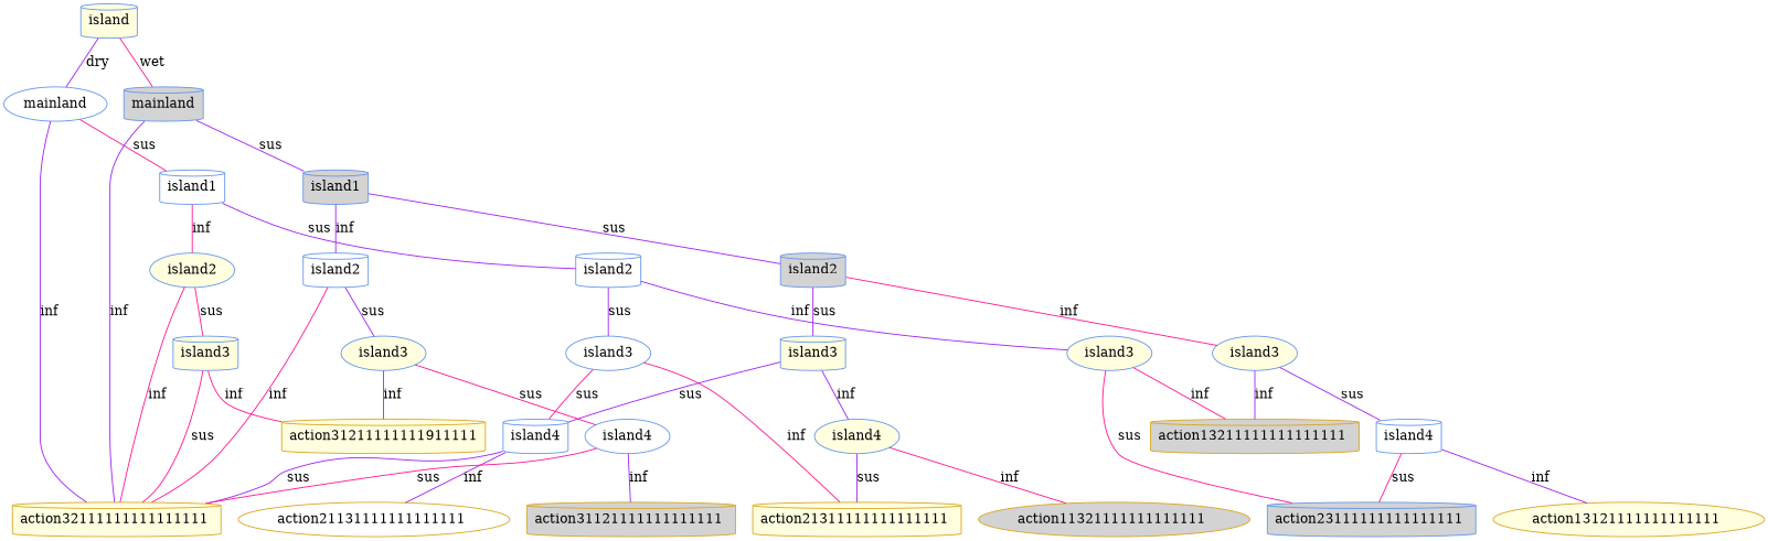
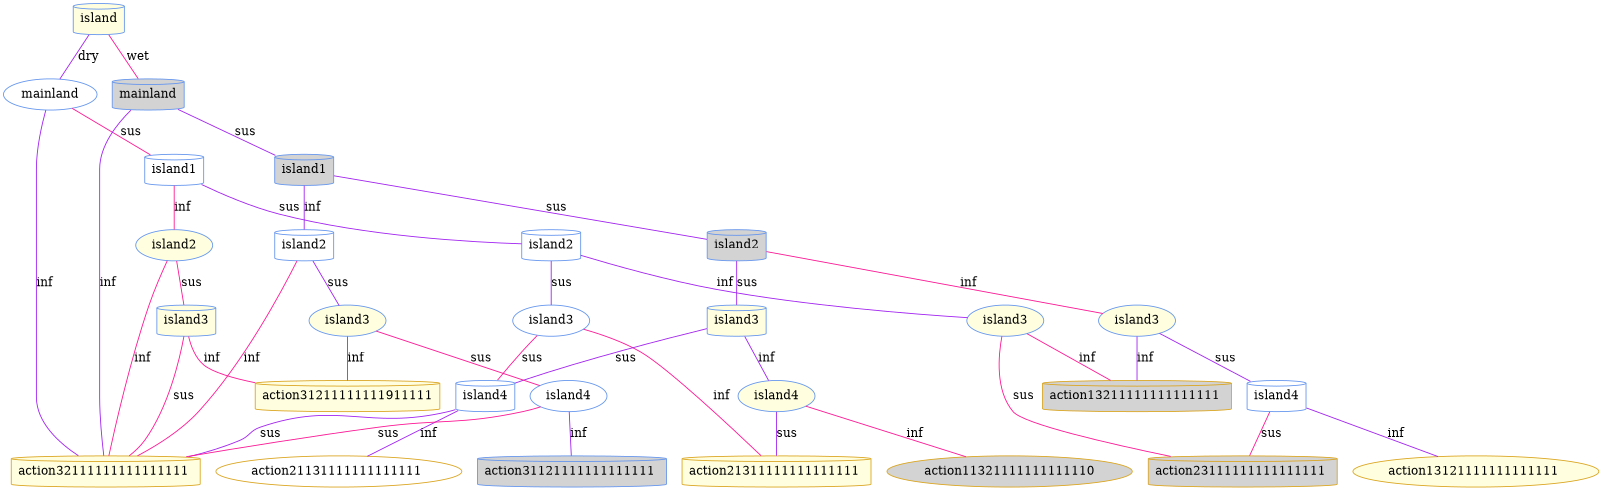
  digraph {
    node [color=cornflowerblue fillcolor=lightyellow shape=cylinder style=filled]
    edge [color=purple dir=none]
    n1 [label=island]
    n2 [fillcolor=white label=mainland shape=ellipse]
    n3 [fillcolor=white label=island1]
    n4 [fillcolor=white label=island2]
    n5 [fillcolor=white label=island3 shape=ellipse]
    n6 [fillcolor=white label=island4]
    n7 [color=goldenrod label="action32111111111111111 "]
    n8 [color=goldenrod fillcolor=white label="action21131111111111111 " shape=ellipse]
    n9 [color=goldenrod label="action21311111111111111 "]
    n10 [label=island3 shape=ellipse]
-   n11 [fillcolor=lightgrey label="action23111111111111111 "]
+   n11 [color=goldenrod fillcolor=lightgrey label="action23111111111111111 "]
    n12 [color=goldenrod fillcolor=lightgrey label="action13211111111111111 "]
    n13 [label=island2 shape=ellipse]
    n14 [label=island3]
    n15 [color=goldenrod label=action31211111111911111]
    n16 [fillcolor=lightgrey label=mainland]
    n17 [fillcolor=lightgrey label=island1]
    n18 [fillcolor=lightgrey label=island2]
    n19 [label=island3]
    n20 [label=island4 shape=ellipse]
-   n21 [color=goldenrod fillcolor=lightgrey label="action11321111111111111 " shape=ellipse]
+   n21 [color=goldenrod fillcolor=lightgrey label=action11321111111111110 shape=ellipse]
    n22 [label=island3 shape=ellipse]
    n23 [fillcolor=white label=island4]
    n24 [color=goldenrod label="action13121111111111111 " shape=ellipse]
    n25 [fillcolor=white label=island2]
    n26 [label=island3 shape=ellipse]
    n27 [fillcolor=white label=island4 shape=ellipse]
-   n28 [color=goldenrod fillcolor=lightgrey label="action31121111111111111 "]
+   n28 [fillcolor=lightgrey label="action31121111111111111 "]
    subgraph sub_1 {
      rank=same
      n1
    }
    subgraph sub_2 {
      rank=same
      n2
    }
    subgraph sub_3 {
      rank=same
      n3
    }
    subgraph sub_4 {
      rank=same
      n4
    }
    subgraph sub_5 {
      rank=same
      n5
    }
    subgraph sub_6 {
      rank=same
      n6
    }
    subgraph sub_7 {
      rank=same
      n7
    }
    subgraph sub_8 {
      rank=same
      n8
    }
    subgraph sub_9 {
      rank=same
      n9
    }
    subgraph sub_10 {
      rank=same
      n10
    }
    subgraph sub_11 {
      rank=same
      n11
    }
    subgraph sub_12 {
      rank=same
      n12
    }
    subgraph sub_13 {
      rank=same
      n13
    }
    subgraph sub_14 {
      rank=same
      n14
    }
    subgraph sub_15 {
      rank=same
      n15
    }
    subgraph sub_16 {
      rank=same
      n16
    }
    subgraph sub_17 {
      rank=same
      n17
    }
    subgraph sub_18 {
      rank=same
      n18
    }
    subgraph sub_19 {
      rank=same
      n19
    }
    subgraph sub_20 {
      rank=same
      n20
    }
    subgraph sub_21 {
      rank=same
      n21
    }
    subgraph sub_22 {
      rank=same
      n22
    }
    subgraph sub_23 {
      rank=same
      n23
    }
    subgraph sub_24 {
      rank=same
      n24
    }
    subgraph sub_25 {
      rank=same
      n25
    }
    subgraph sub_26 {
      rank=same
      n26
    }
    subgraph sub_27 {
      rank=same
      n27
    }
    subgraph sub_28 {
      rank=same
      n28
    }
    n1 -> n2 [label=dry]
    n1 -> n16 [color=deeppink label=wet]
    n2 -> n3 [color=deeppink label=sus]
    n2 -> n7 [label=inf]
    n3 -> n4 [label=sus]
    n3 -> n13 [color=deeppink label=inf]
    n4 -> n5 [label=sus]
    n4 -> n10 [label=inf]
    n5 -> n6 [color=deeppink label=sus]
    n5 -> n9 [color=deeppink label=inf]
    n6 -> n7 [label=sus]
    n6 -> n8 [label=inf]
    n10 -> n11 [color=deeppink label=sus]
    n10 -> n12 [color=deeppink label=inf]
    n13 -> n7 [color=deeppink label=inf]
    n13 -> n14 [color=deeppink label=sus]
    n14 -> n7 [color=deeppink label=sus]
    n14 -> n15 [color=deeppink label=inf]
    n16 -> n7 [label=inf]
    n16 -> n17 [label=sus]
    n17 -> n18 [label=sus]
    n17 -> n25 [label=inf]
    n18 -> n19 [label=sus]
    n18 -> n22 [color=deeppink label=inf]
    n19 -> n6 [label=sus]
    n19 -> n20 [label=inf]
    n20 -> n9 [label=sus]
    n20 -> n21 [color=deeppink label=inf]
    n22 -> n12 [label=inf]
    n22 -> n23 [label=sus]
    n23 -> n11 [color=deeppink label=sus]
    n23 -> n24 [label=inf]
    n25 -> n7 [color=deeppink label=inf]
    n25 -> n26 [label=sus]
    n26 -> n15 [label=inf]
    n26 -> n27 [color=deeppink label=sus]
    n27 -> n7 [color=deeppink label=sus]
    n27 -> n28 [label=inf]
  }
